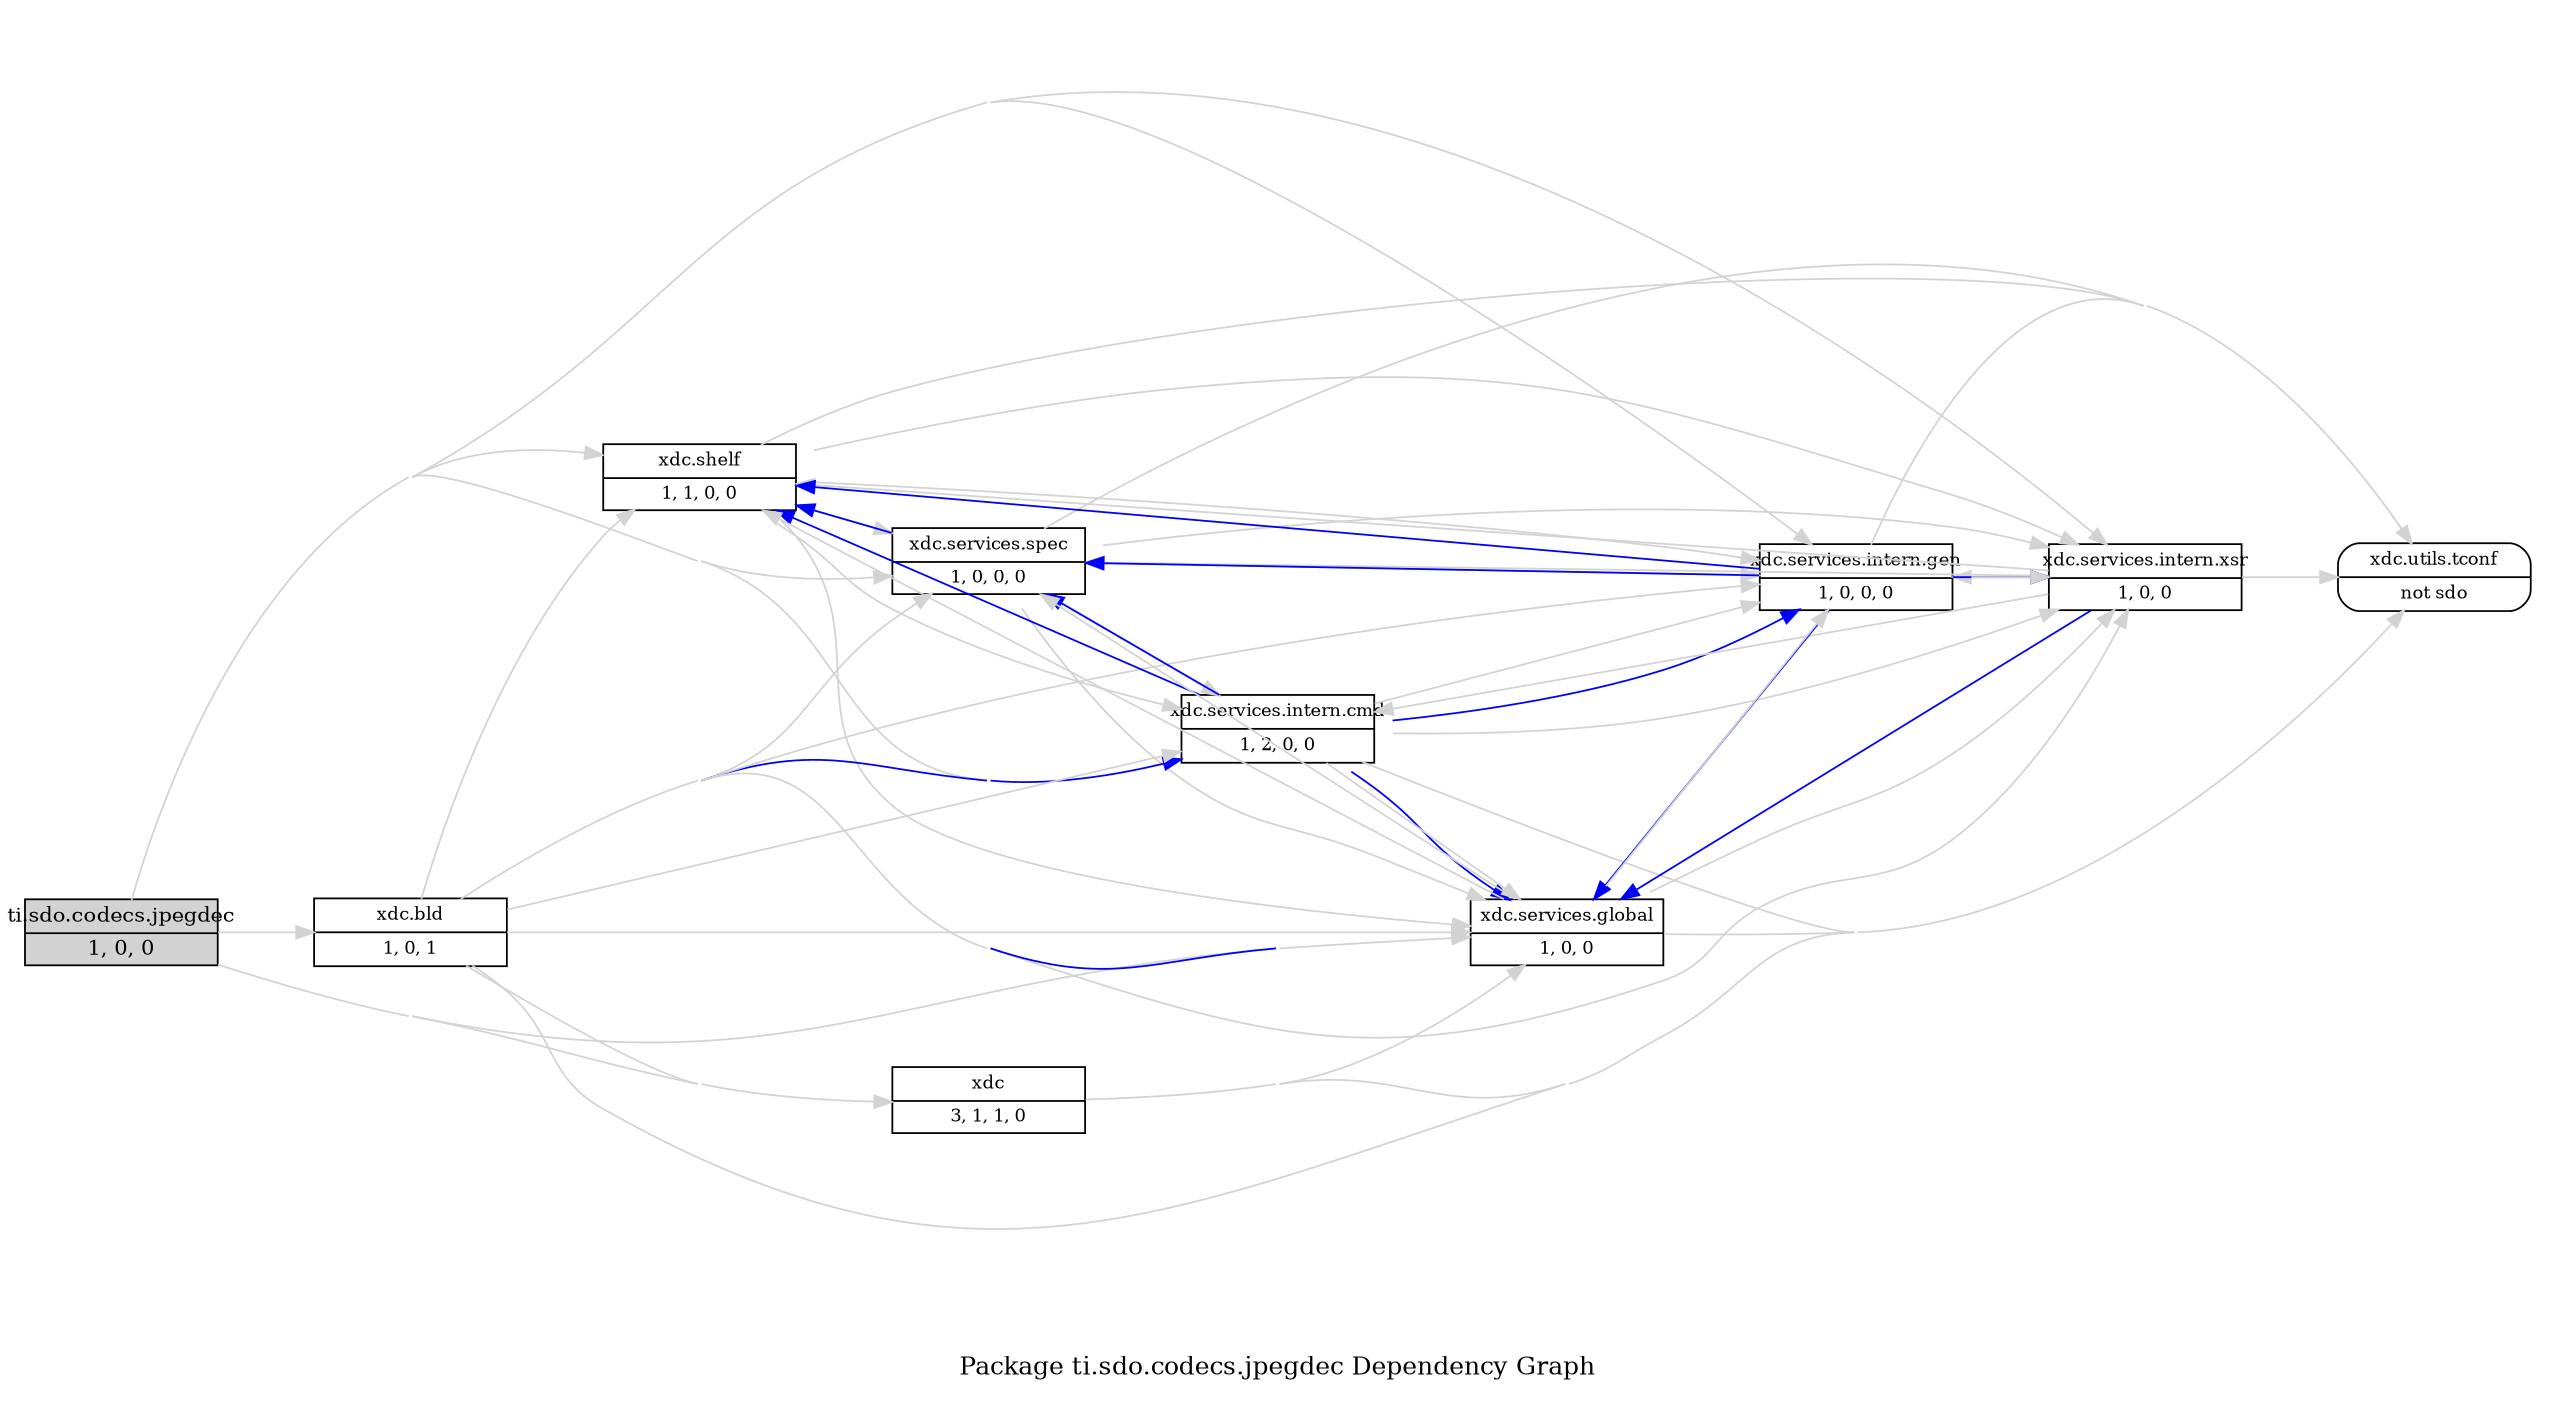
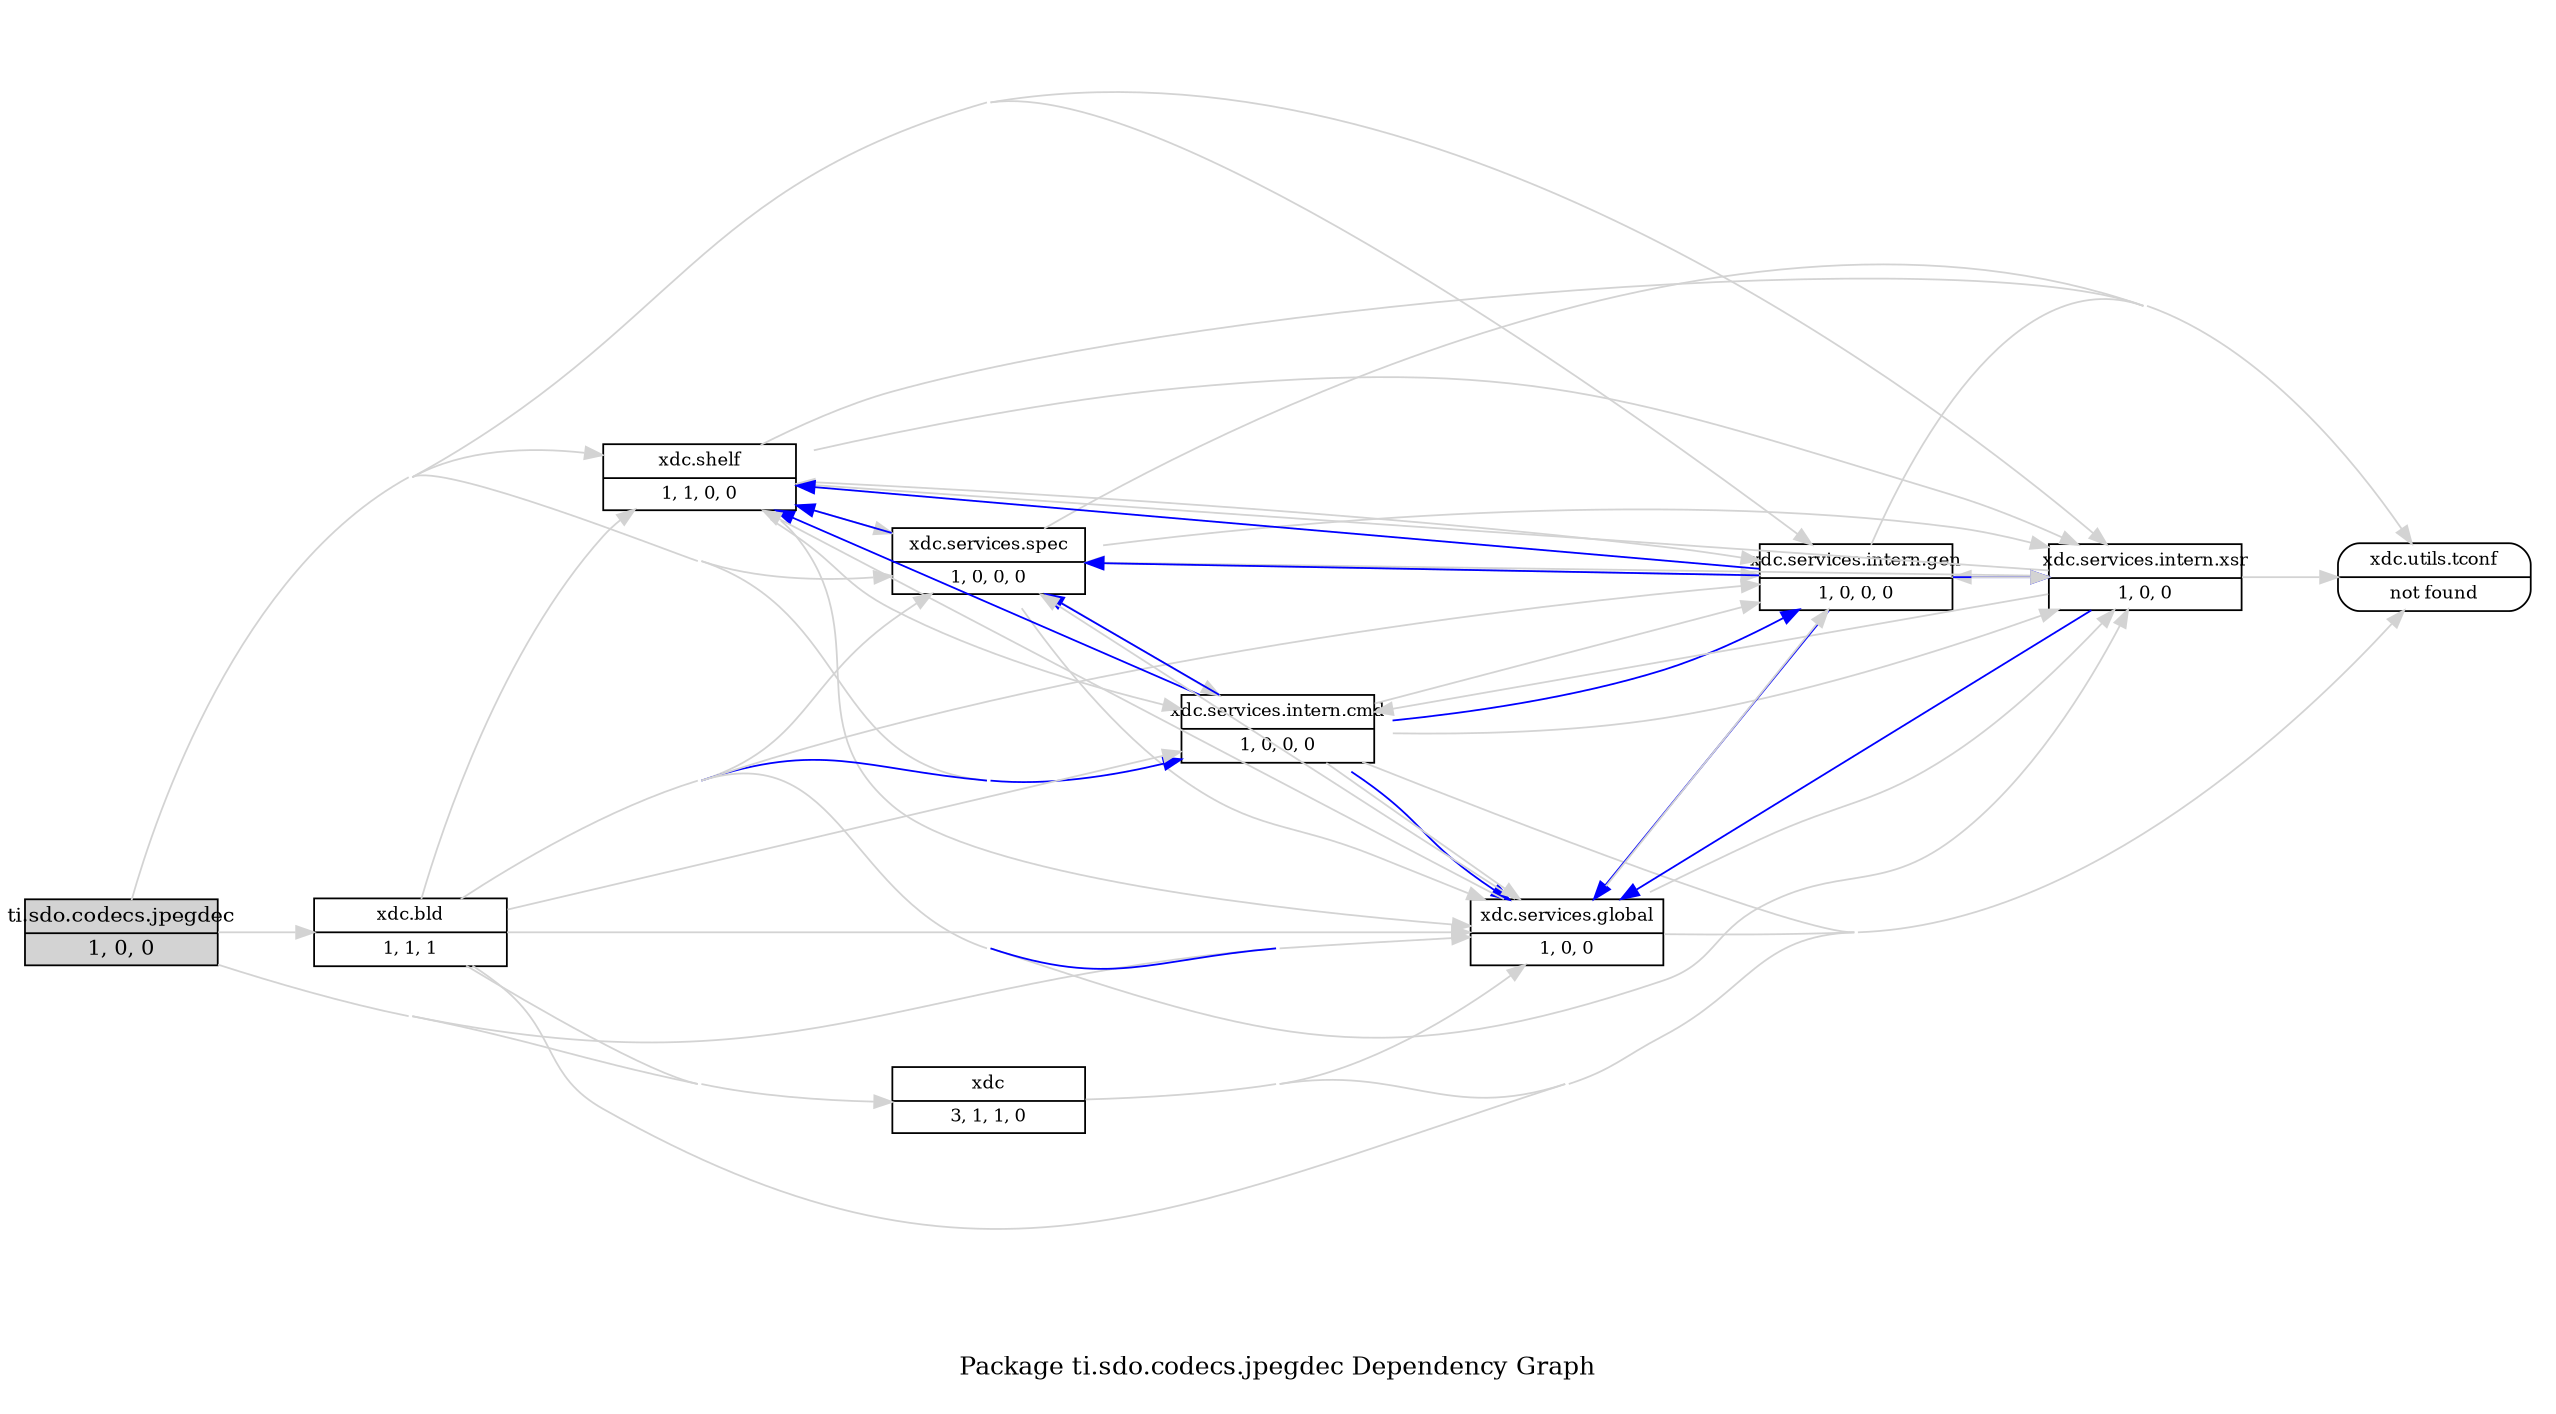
  digraph {
    concentrate=true
    label="\nPackage ti.sdo.codecs.jpegdec Dependency Graph"
    rankdir=LR
    ranksep=.75
    node [color=black fillcolor=white fixedsize=true font=Helvetica fontsize=10 shape=record style=filled]
    edge [color=lightgrey style=solid]
    n1 [fillcolor=lightgrey fontsize=12 label="ti.sdo.codecs.jpegdec|1, 0, 0" width=1.5]
    n2 [label="xdc.shelf|1, 1, 0, 0" width=1.5]
    n3 [label="xdc.services.spec|1, 0, 0, 0" width=1.5]
    n4 [label="xdc|3, 1, 1, 0" width=1.5]
-   n5 [label="xdc.bld|1, 0, 1" width=1.5]
-   n6 [label="xdc.services.intern.cmd|1, 2, 0, 0" width=1.5]
+   n5 [label="xdc.bld|1, 1, 1" width=1.5]
+   n6 [label="xdc.services.intern.cmd|1, 0, 0, 0" width=1.5]
    n7 [label="xdc.services.intern.xsr|1, 0, 0" width=1.5]
    n8 [label="xdc.services.intern.gen|1, 0, 0, 0" width=1.5]
    n9 [label="xdc.services.global|1, 0, 0" width=1.5]
-   n10 [label="xdc.utils.tconf|not sdo" style=rounded width=1.5]
+   n10 [label="xdc.utils.tconf|not found" style=rounded width=1.5]
    n1 -> n2
    n1 -> n3
    n1 -> n4
    n1 -> n5
    n1 -> n6
    n1 -> n7
    n1 -> n8
    n1 -> n9
    n2 -> n3
    n2 -> n6
    n2 -> n7
    n2 -> n8
    n2 -> n9
    n2 -> n10
    n3 -> n2 [color=blue]
    n3 -> n2
    n3 -> n6
    n3 -> n7
    n3 -> n8
    n3 -> n9
    n3 -> n10
    n4 -> n9
    n4 -> n10
    n5 -> n2
    n5 -> n3
    n5 -> n4
    n5 -> n6 [color=blue]
    n5 -> n6
    n5 -> n7
    n5 -> n8
    n5 -> n9 [color=blue]
    n5 -> n9
    n5 -> n10
    n6 -> n2 [color=blue]
    n6 -> n2
    n6 -> n3 [color=blue]
    n6 -> n3
    n6 -> n7
    n6 -> n8 [color=blue]
    n6 -> n8
    n6 -> n9 [color=blue]
    n6 -> n9
    n6 -> n10
    n7 -> n2
    n7 -> n3
    n7 -> n6
    n7 -> n8
    n7 -> n9 [color=blue]
    n7 -> n9
    n7 -> n10
    n8 -> n2 [color=blue]
    n8 -> n2
    n8 -> n3 [color=blue]
    n8 -> n3
    n8 -> n6
    n8 -> n7 [color=blue]
    n8 -> n7
    n8 -> n9 [color=blue]
    n8 -> n9
    n8 -> n10
    n9 -> n2
    n9 -> n3
    n9 -> n6
    n9 -> n7
    n9 -> n8
    n9 -> n10
  }
